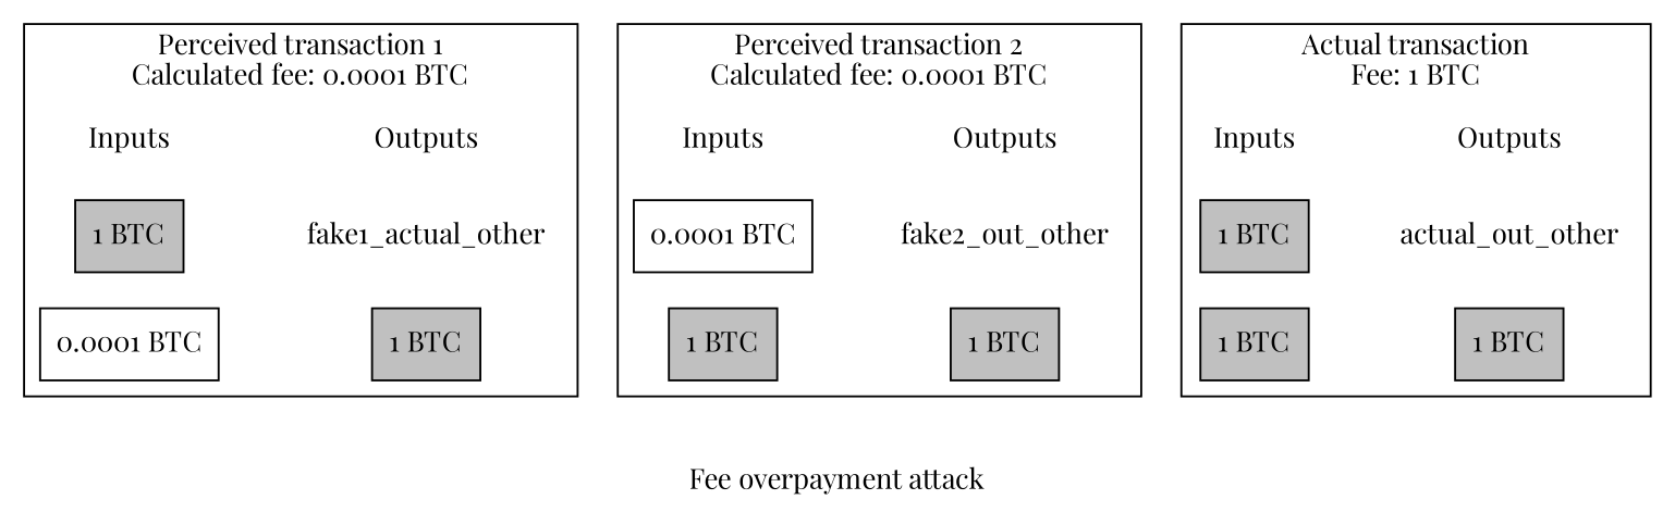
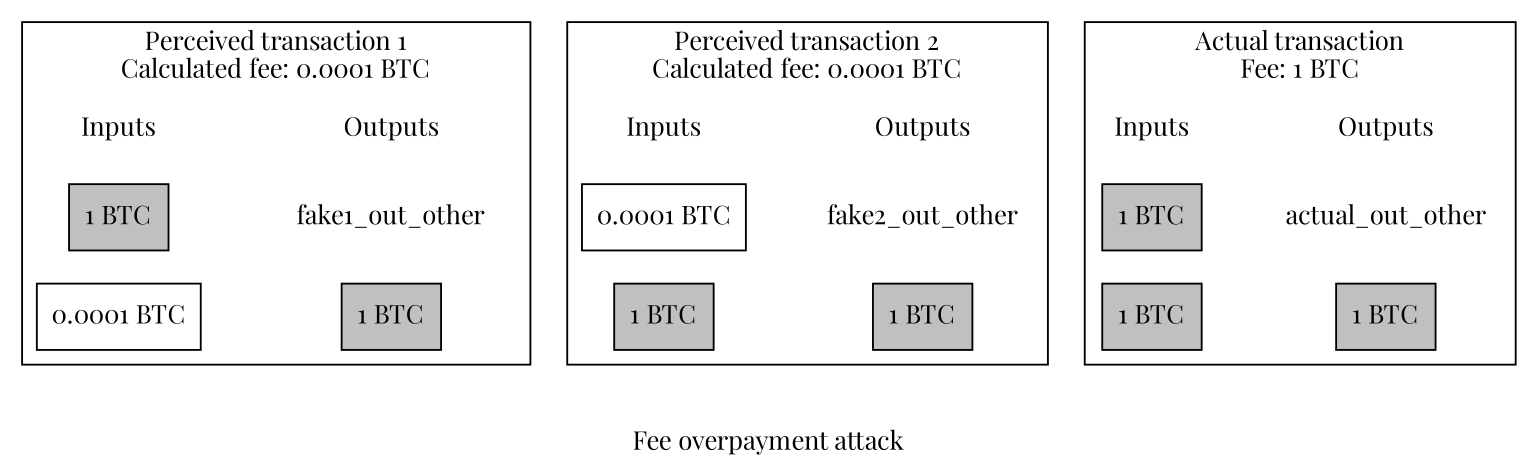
  digraph {
    label="Fee overpayment attack"
    rankdir=LR
    fontname="Playfair Display"
    node [shape=none fontname="Playfair Display"]
    edge [style=invis fontname="Playfair Display"]
    n1 [height=0.1 label=Inputs]
    n2 [height=0.1 label=Outputs]
    n3 [fillcolor=grey label="1 BTC" shape=box style=filled]
-   fake1_out_other [label=fake1_actual_other]
+   fake1_out_other
    n5 [label="0.0001 BTC" shape=box]
    n6 [fillcolor=grey label="1 BTC" shape=box style=filled]
    n7 [fillcolor=grey label="1 BTC" shape=box style=filled]
    n8 [fillcolor=grey label="1 BTC" shape=box style=filled]
    n9 [label="0.0001 BTC" shape=box]
    fake2_out_other
    n11 [height=0.1 label=Inputs]
    n12 [height=0.1 label=Outputs]
    n13 [fillcolor=grey label="1 BTC" shape=box style=filled]
    n14 [fillcolor=grey label="1 BTC" shape=box style=filled]
    n15 [fillcolor=grey label="1 BTC" shape=box style=filled]
    actual_out_other
    n17 [height=0.1 label=Inputs]
    n18 [height=0.1 label=Outputs]
    subgraph cluster_1 {
      label="Perceived transaction 1\nCalculated fee: 0.0001 BTC"
      n1
      n2
      n3
      fake1_out_other
      n5
      n6
    }
    subgraph cluster_2 {
      label="Perceived transaction 2\nCalculated fee: 0.0001 BTC"
      n7
      n8
      n9
      fake2_out_other
      n11
      n12
    }
    subgraph cluster_3 {
      label="Actual transaction\nFee: 1 BTC"
      n13
      n14
      n15
      actual_out_other
      n17
      n18
    }
    n1 -> n2
    n2 -> n11
    n3 -> fake1_out_other
    fake1_out_other -> n9
    n5 -> n6
    n6 -> n7
    n7 -> n8
    n8 -> n13
    n9 -> fake2_out_other
    fake2_out_other -> n15
    n11 -> n12
    n12 -> n17
    n13 -> n14
    n15 -> actual_out_other
    n17 -> n18
  }
